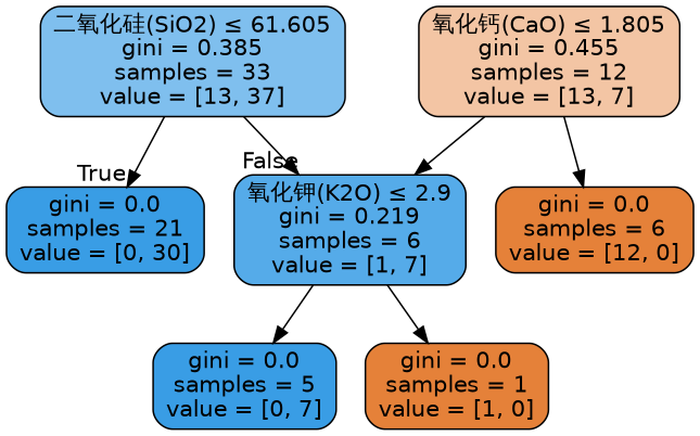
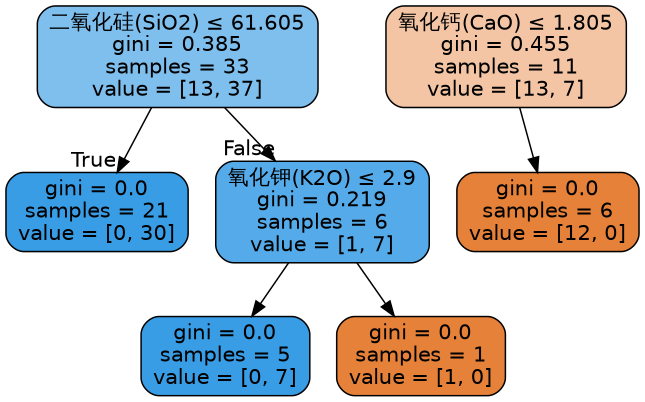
  digraph {
    fontname="DejaVu Sans"
    node [color=black fillcolor="#399de5" fontname="DejaVu Sans" shape=box style="filled, rounded"]
    edge [fontname="DejaVu Sans"]
    n1 [fillcolor="#7fbfee" label=<二氧化硅(SiO2) &le; 61.605<br/>gini = 0.385<br/>samples = 33<br/>value = [13, 37]>]
    n2 [label=<gini = 0.0<br/>samples = 21<br/>value = [0, 30]>]
    n3 [fillcolor="#55abe9" label=<氧化钾(K2O) &le; 2.9<br/>gini = 0.219<br/>samples = 6<br/>value = [1, 7]>]
-   n4 [fillcolor="#f3c5a4" label=<氧化钙(CaO) &le; 1.805<br/>gini = 0.455<br/>samples = 12<br/>value = [13, 7]>]
+   n4 [fillcolor="#f3c5a4" label=<氧化钙(CaO) &le; 1.805<br/>gini = 0.455<br/>samples = 11<br/>value = [13, 7]>]
    n5 [fillcolor="#e58139" label=<gini = 0.0<br/>samples = 6<br/>value = [12, 0]>]
    n6 [label=<gini = 0.0<br/>samples = 5<br/>value = [0, 7]>]
    n7 [fillcolor="#e58139" label=<gini = 0.0<br/>samples = 1<br/>value = [1, 0]>]
    n1 -> n2 [headlabel=True labelangle=45 labeldistance=2.5]
    n1 -> n3 [headlabel=False labelangle=-45 labeldistance=2.5]
    n3 -> n6
    n3 -> n7
-   n4 -> n3
    n4 -> n5
  }
